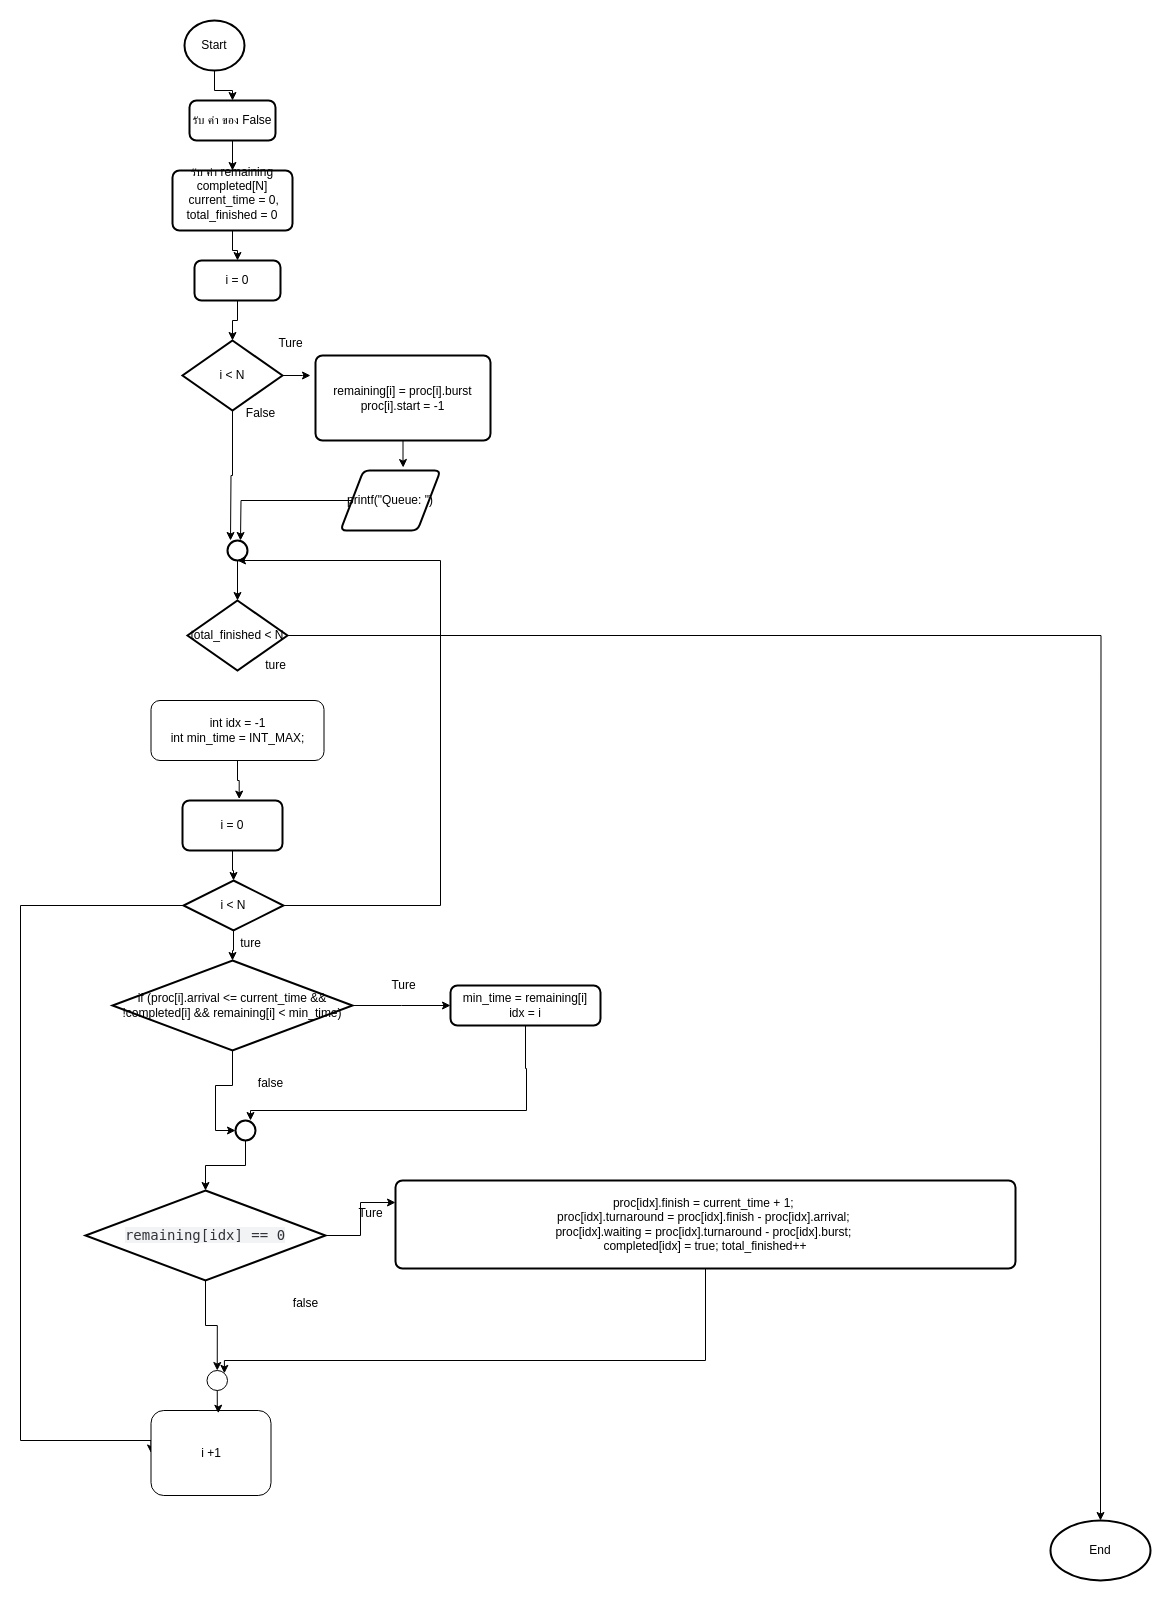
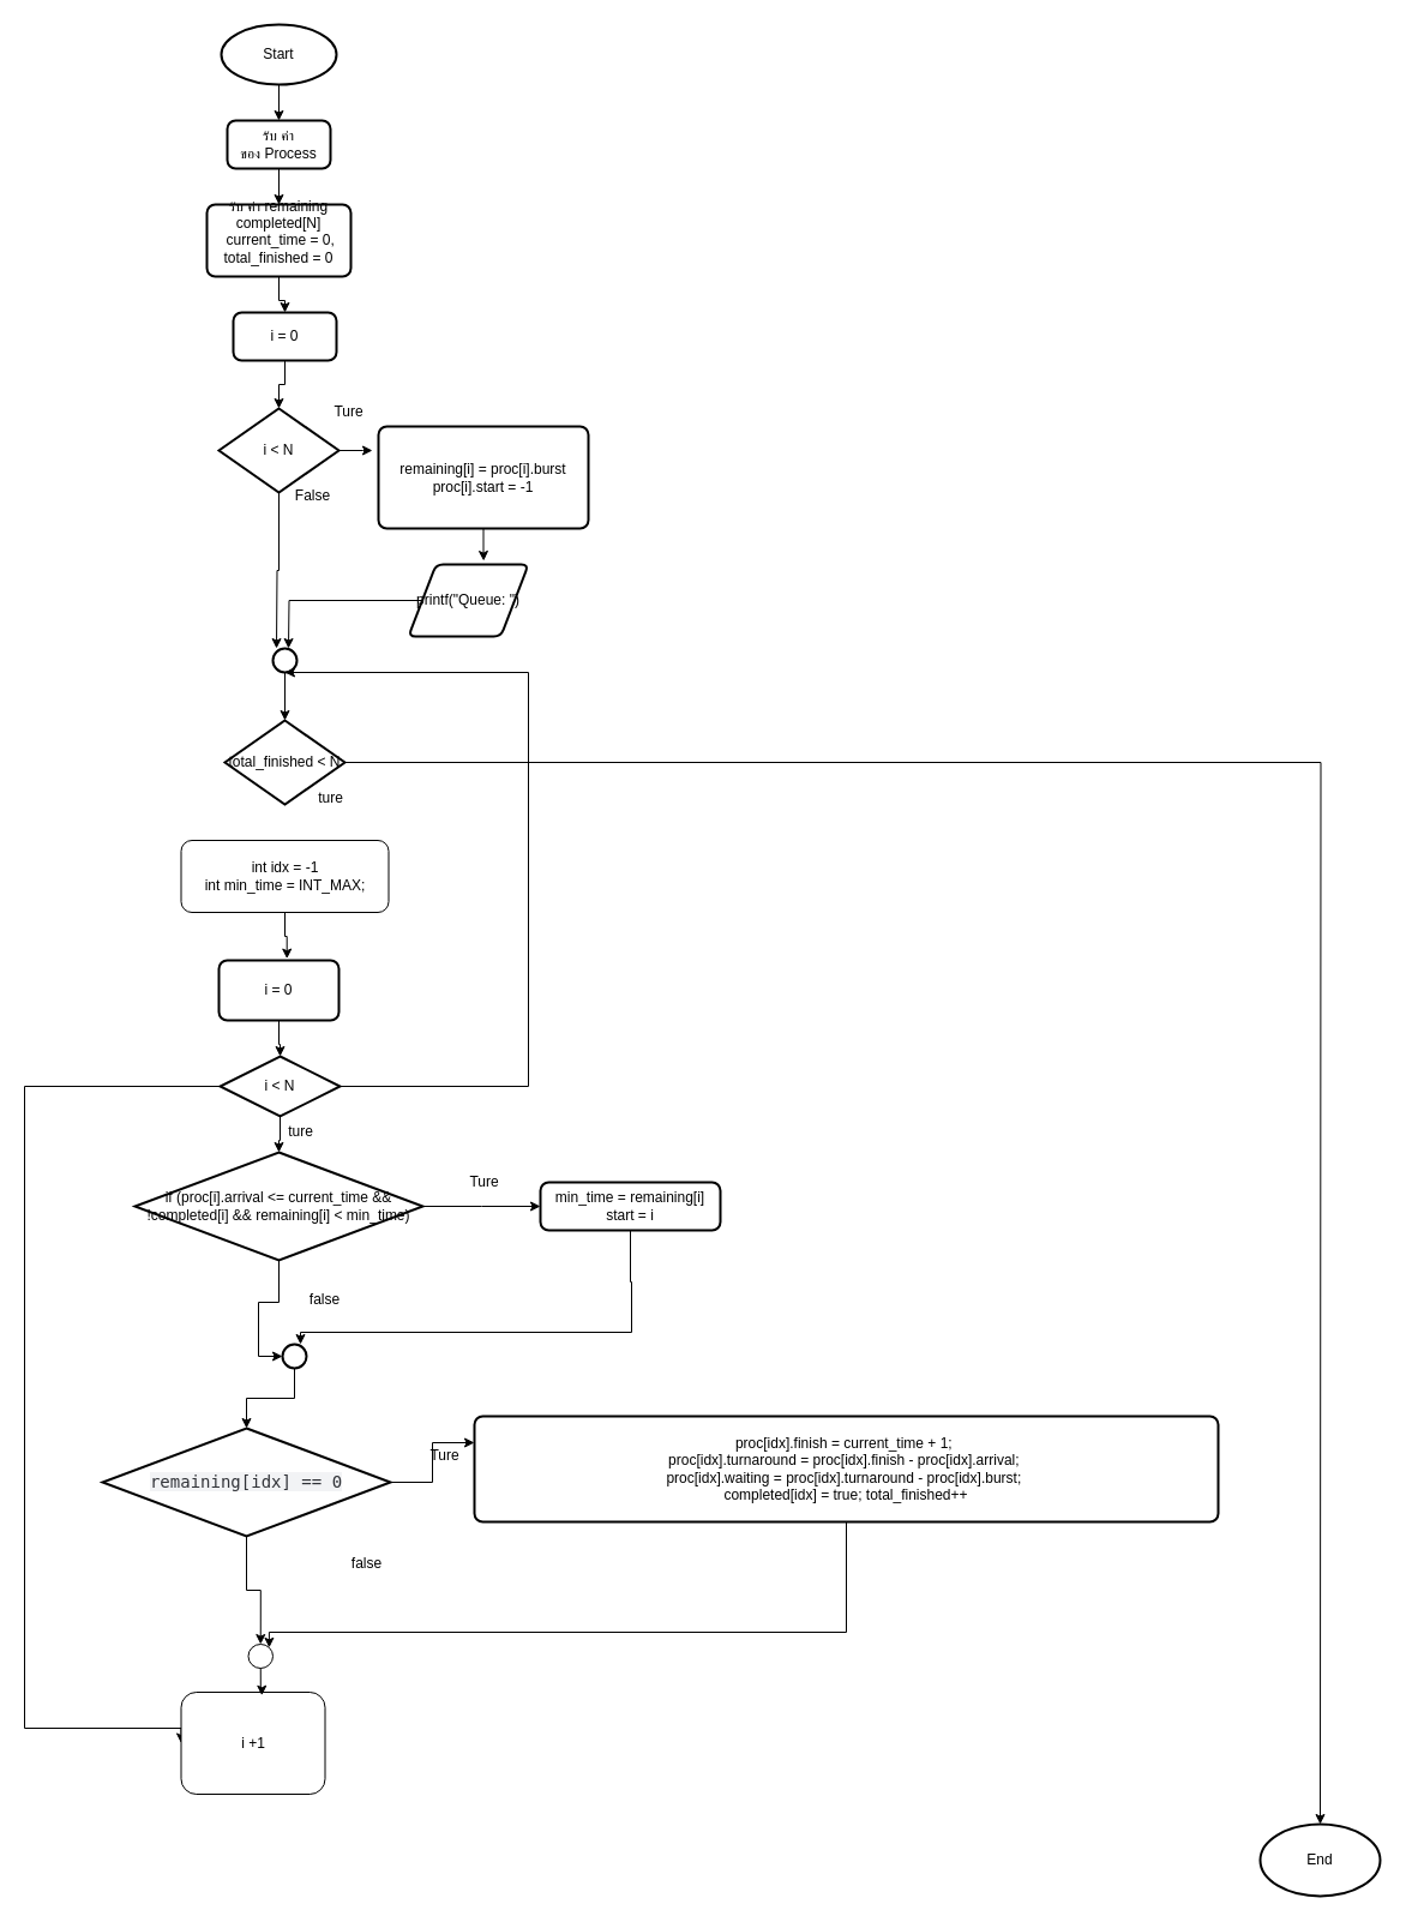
  <mxCell id="0" />
  <mxCell id="1" parent="0" />
  <mxCell id="2" style="edgeStyle=orthogonalEdgeStyle;rounded=0;orthogonalLoop=1;jettySize=auto;html=1;entryX=0.5;entryY=0;entryDx=0;entryDy=0;" edge="1" parent="1" source="3" target="5"><mxGeometry relative="1" as="geometry" /></mxCell>
- <mxCell id="3" value="Start" style="strokeWidth=2;html=1;shape=mxgraph.flowchart.start_1;whiteSpace=wrap;" vertex="1" parent="1"><mxGeometry x="184" y="20" width="60" height="50" as="geometry" /></mxCell>
+ <mxCell id="3" value="Start" style="strokeWidth=2;html=1;shape=mxgraph.flowchart.start_1;whiteSpace=wrap;" vertex="1" parent="1"><mxGeometry x="184" y="20" width="96" height="50" as="geometry" /></mxCell>
  <mxCell id="4" style="edgeStyle=orthogonalEdgeStyle;rounded=0;orthogonalLoop=1;jettySize=auto;html=1;entryX=0.5;entryY=0;entryDx=0;entryDy=0;" edge="1" parent="1" source="5" target="7"><mxGeometry relative="1" as="geometry" /></mxCell>
- <mxCell id="5" value="รับ ค่า ของ&amp;nbsp;False" style="rounded=1;whiteSpace=wrap;html=1;absoluteArcSize=1;arcSize=14;strokeWidth=2;" vertex="1" parent="1"><mxGeometry x="189" y="100" width="86" height="40" as="geometry" /></mxCell>
+ <mxCell id="5" value="รับ ค่า ของ&amp;nbsp;Process" style="rounded=1;whiteSpace=wrap;html=1;absoluteArcSize=1;arcSize=14;strokeWidth=2;" vertex="1" parent="1"><mxGeometry x="189" y="100" width="86" height="40" as="geometry" /></mxCell>
  <mxCell id="6" style="edgeStyle=orthogonalEdgeStyle;rounded=0;orthogonalLoop=1;jettySize=auto;html=1;entryX=0.5;entryY=0;entryDx=0;entryDy=0;" edge="1" parent="1" source="7" target="8"><mxGeometry relative="1" as="geometry" /></mxCell>
  <mxCell id="7" value="รับ ค่า remaining&lt;div&gt;completed[N]&lt;/div&gt;&lt;div&gt;&amp;nbsp;current_time = 0, total_finished = 0&lt;br&gt;&lt;div&gt;&lt;span style=&quot;color: rgba(0, 0, 0, 0); font-family: monospace; font-size: 0px; text-align: start; text-wrap-mode: nowrap;&quot;&gt;completed[N]%3CmxGraphModel%3E%3Croot%3E%3CmxCell%20id%3D%220%22%2F%3E%3CmxCell%20id%3D%221%22%20parent%3D%220%22%2F%3E%3CmxCell%20id%3D%222%22%20value%3D%22%E0%B8%A3%E0%B8%B1%E0%B8%9A%20%E0%B8%84%E0%B9%88%E0%B8%B2%20%E0%B8%82%E0%B8%AD%E0%B8%87%26amp%3Bnbsp%3BProcess%22%20style%3D%22rounded%3D1%3BwhiteSpace%3Dwrap%3Bhtml%3D1%3BabsoluteArcSize%3D1%3BarcSize%3D14%3BstrokeWidth%3D2%3B%22%20vertex%3D%221%22%20parent%3D%221%22%3E%3CmxGeometry%20x%3D%22319%22%20y%3D%22120%22%20width%3D%2286%22%20height%3D%2240%22%20as%3D%22geometry%22%2F%3E%3C%2FmxCell%3E%3C%2Froot%3E%3C%2FmxGraphModel%3Eint remaining[N];&lt;/span&gt;&lt;/div&gt;&lt;/div&gt;" style="rounded=1;whiteSpace=wrap;html=1;absoluteArcSize=1;arcSize=14;strokeWidth=2;" vertex="1" parent="1"><mxGeometry x="172" y="170" width="120" height="60" as="geometry" /></mxCell>
  <mxCell id="8" value="i = 0" style="rounded=1;whiteSpace=wrap;html=1;absoluteArcSize=1;arcSize=14;strokeWidth=2;" vertex="1" parent="1"><mxGeometry x="194" y="260" width="86" height="40" as="geometry" /></mxCell>
  <mxCell id="9" style="edgeStyle=orthogonalEdgeStyle;rounded=0;orthogonalLoop=1;jettySize=auto;html=1;" edge="1" parent="1" source="11"><mxGeometry relative="1" as="geometry"><mxPoint x="230" y="540" as="targetPoint" /></mxGeometry></mxCell>
  <mxCell id="10" style="edgeStyle=orthogonalEdgeStyle;rounded=0;orthogonalLoop=1;jettySize=auto;html=1;" edge="1" parent="1" source="11"><mxGeometry relative="1" as="geometry"><mxPoint x="310" y="375" as="targetPoint" /></mxGeometry></mxCell>
  <mxCell id="11" value="i &amp;lt; N" style="strokeWidth=2;html=1;shape=mxgraph.flowchart.decision;whiteSpace=wrap;" vertex="1" parent="1"><mxGeometry x="182" y="340" width="100" height="70" as="geometry" /></mxCell>
  <mxCell id="12" style="edgeStyle=orthogonalEdgeStyle;rounded=0;orthogonalLoop=1;jettySize=auto;html=1;entryX=0.5;entryY=0;entryDx=0;entryDy=0;entryPerimeter=0;" edge="1" parent="1" source="8" target="11"><mxGeometry relative="1" as="geometry" /></mxCell>
  <mxCell id="13" value="False" style="text;html=1;align=center;verticalAlign=middle;resizable=0;points=[];autosize=1;strokeColor=none;fillColor=none;" vertex="1" parent="1"><mxGeometry x="235" y="398" width="50" height="30" as="geometry" /></mxCell>
  <mxCell id="14" value="Ture" style="text;html=1;align=center;verticalAlign=middle;resizable=0;points=[];autosize=1;strokeColor=none;fillColor=none;" vertex="1" parent="1"><mxGeometry x="265" y="328" width="50" height="30" as="geometry" /></mxCell>
  <mxCell id="15" value="remaining[i] = proc[i].burst&lt;div&gt;proc[i].start = -1&lt;/div&gt;" style="rounded=1;whiteSpace=wrap;html=1;absoluteArcSize=1;arcSize=14;strokeWidth=2;" vertex="1" parent="1"><mxGeometry x="315" y="355" width="175" height="85" as="geometry" /></mxCell>
  <mxCell id="16" style="edgeStyle=orthogonalEdgeStyle;rounded=0;orthogonalLoop=1;jettySize=auto;html=1;" edge="1" parent="1" source="17"><mxGeometry relative="1" as="geometry"><mxPoint x="240" y="540" as="targetPoint" /></mxGeometry></mxCell>
  <mxCell id="17" value="printf(&quot;Queue: &quot;)" style="shape=parallelogram;html=1;strokeWidth=2;perimeter=parallelogramPerimeter;whiteSpace=wrap;rounded=1;arcSize=12;size=0.23;" vertex="1" parent="1"><mxGeometry x="340" y="470" width="100" height="60" as="geometry" /></mxCell>
  <mxCell id="18" style="edgeStyle=orthogonalEdgeStyle;rounded=0;orthogonalLoop=1;jettySize=auto;html=1;entryX=0.627;entryY=-0.05;entryDx=0;entryDy=0;entryPerimeter=0;" edge="1" parent="1" source="15" target="17"><mxGeometry relative="1" as="geometry" /></mxCell>
  <mxCell id="19" value="" style="strokeWidth=2;html=1;shape=mxgraph.flowchart.start_2;whiteSpace=wrap;" vertex="1" parent="1"><mxGeometry x="227" y="540" width="20" height="20" as="geometry" /></mxCell>
  <mxCell id="20" style="edgeStyle=orthogonalEdgeStyle;rounded=0;orthogonalLoop=1;jettySize=auto;html=1;" edge="1" parent="1" source="21"><mxGeometry relative="1" as="geometry"><mxPoint x="1100" y="1520" as="targetPoint" /></mxGeometry></mxCell>
  <mxCell id="21" value="total_finished &amp;lt; N" style="strokeWidth=2;html=1;shape=mxgraph.flowchart.decision;whiteSpace=wrap;" vertex="1" parent="1"><mxGeometry x="187" y="600" width="100" height="70" as="geometry" /></mxCell>
  <mxCell id="22" style="edgeStyle=orthogonalEdgeStyle;rounded=0;orthogonalLoop=1;jettySize=auto;html=1;entryX=0.5;entryY=0;entryDx=0;entryDy=0;entryPerimeter=0;" edge="1" parent="1" source="19" target="21"><mxGeometry relative="1" as="geometry" /></mxCell>
  <mxCell id="23" value="int idx = -1&lt;div&gt;int min_time = INT_MAX;&lt;/div&gt;" style="rounded=1;whiteSpace=wrap;html=1;" vertex="1" parent="1"><mxGeometry x="150.5" y="700" width="173" height="60" as="geometry" /></mxCell>
  <mxCell id="24" value="i = 0" style="rounded=1;whiteSpace=wrap;html=1;absoluteArcSize=1;arcSize=14;strokeWidth=2;" vertex="1" parent="1"><mxGeometry x="182" y="800" width="100" height="50" as="geometry" /></mxCell>
  <mxCell id="25" style="edgeStyle=orthogonalEdgeStyle;rounded=0;orthogonalLoop=1;jettySize=auto;html=1;entryX=0;entryY=0.5;entryDx=0;entryDy=0;" edge="1" parent="1" source="26" target="43"><mxGeometry relative="1" as="geometry"><Array as="points"><mxPoint x="20" y="905" /><mxPoint x="20" y="1440" /></Array></mxGeometry></mxCell>
  <mxCell id="26" value=" i &amp;lt; N" style="strokeWidth=2;html=1;shape=mxgraph.flowchart.decision;whiteSpace=wrap;" vertex="1" parent="1"><mxGeometry x="183" y="880" width="100" height="50" as="geometry" /></mxCell>
  <mxCell id="27" style="edgeStyle=orthogonalEdgeStyle;rounded=0;orthogonalLoop=1;jettySize=auto;html=1;" edge="1" parent="1" source="29"><mxGeometry relative="1" as="geometry"><mxPoint x="450" y="1005" as="targetPoint" /></mxGeometry></mxCell>
  <mxCell id="28" style="edgeStyle=orthogonalEdgeStyle;rounded=0;orthogonalLoop=1;jettySize=auto;html=1;entryX=0;entryY=0.5;entryDx=0;entryDy=0;entryPerimeter=0;" edge="1" parent="1" source="29" target="35"><mxGeometry relative="1" as="geometry"><mxPoint x="232" y="1120" as="targetPoint" /></mxGeometry></mxCell>
  <mxCell id="29" value=" if (proc[i].arrival &amp;lt;= current_time &amp;amp;&amp;amp; !completed[i] &amp;amp;&amp;amp; remaining[i] &amp;lt; min_time)" style="strokeWidth=2;html=1;shape=mxgraph.flowchart.decision;whiteSpace=wrap;" vertex="1" parent="1"><mxGeometry x="112" y="960" width="240" height="90" as="geometry" /></mxCell>
  <mxCell id="30" value="Ture" style="text;html=1;align=center;verticalAlign=middle;resizable=0;points=[];autosize=1;strokeColor=none;fillColor=none;" vertex="1" parent="1"><mxGeometry x="377.5" y="970" width="50" height="30" as="geometry" /></mxCell>
  <mxCell id="31" style="edgeStyle=orthogonalEdgeStyle;rounded=0;orthogonalLoop=1;jettySize=auto;html=1;" edge="1" parent="1" source="32"><mxGeometry relative="1" as="geometry"><mxPoint x="250" y="1120" as="targetPoint" /><Array as="points"><mxPoint x="525" y="1068" /><mxPoint x="526" y="1068" /><mxPoint x="526" y="1110" /></Array></mxGeometry></mxCell>
- <mxCell id="32" value="min_time = remaining[i]&lt;div&gt;idx = i&lt;/div&gt;" style="rounded=1;whiteSpace=wrap;html=1;absoluteArcSize=1;arcSize=14;strokeWidth=2;" vertex="1" parent="1"><mxGeometry x="450" y="985" width="150" height="40" as="geometry" /></mxCell>
+ <mxCell id="32" value="min_time = remaining[i]&lt;div&gt;start = i&lt;/div&gt;" style="rounded=1;whiteSpace=wrap;html=1;absoluteArcSize=1;arcSize=14;strokeWidth=2;" vertex="1" parent="1"><mxGeometry x="450" y="985" width="150" height="40" as="geometry" /></mxCell>
  <mxCell id="33" value="false" style="text;html=1;align=center;verticalAlign=middle;resizable=0;points=[];autosize=1;strokeColor=none;fillColor=none;" vertex="1" parent="1"><mxGeometry x="245" y="1068" width="50" height="30" as="geometry" /></mxCell>
  <mxCell id="34" value="" style="edgeStyle=orthogonalEdgeStyle;rounded=0;orthogonalLoop=1;jettySize=auto;html=1;" edge="1" parent="1" source="35" target="38"><mxGeometry relative="1" as="geometry" /></mxCell>
  <mxCell id="35" value="" style="strokeWidth=2;html=1;shape=mxgraph.flowchart.start_2;whiteSpace=wrap;" vertex="1" parent="1"><mxGeometry x="235" y="1120" width="20" height="20" as="geometry" /></mxCell>
  <mxCell id="36" style="edgeStyle=orthogonalEdgeStyle;rounded=0;orthogonalLoop=1;jettySize=auto;html=1;entryX=0;entryY=0.25;entryDx=0;entryDy=0;" edge="1" parent="1" source="38" target="41"><mxGeometry relative="1" as="geometry" /></mxCell>
  <mxCell id="37" style="edgeStyle=orthogonalEdgeStyle;rounded=0;orthogonalLoop=1;jettySize=auto;html=1;entryX=0.5;entryY=0;entryDx=0;entryDy=0;" edge="1" parent="1" source="38" target="44"><mxGeometry relative="1" as="geometry" /></mxCell>
  <mxCell id="38" value="&lt;span style=&quot;color: oklab(0.321 -0.0 -0.009); font-family: &amp;quot;gg mono&amp;quot;, &amp;quot;Source Code Pro&amp;quot;, Consolas, &amp;quot;Andale Mono WT&amp;quot;, &amp;quot;Andale Mono&amp;quot;, &amp;quot;Lucida Console&amp;quot;, &amp;quot;Lucida Sans Typewriter&amp;quot;, &amp;quot;DejaVu Sans Mono&amp;quot;, &amp;quot;Bitstream Vera Sans Mono&amp;quot;, &amp;quot;Liberation Mono&amp;quot;, &amp;quot;Nimbus Mono L&amp;quot;, Monaco, &amp;quot;Courier New&amp;quot;, Courier, monospace; font-size: 14px; text-align: start; white-space: pre; background-color: oklab(0.964 -0.0 -0.003);&quot;&gt;remaining[idx] == 0&lt;/span&gt;" style="strokeWidth=2;html=1;shape=mxgraph.flowchart.decision;whiteSpace=wrap;" vertex="1" parent="1"><mxGeometry x="85" y="1190" width="240" height="90" as="geometry" /></mxCell>
  <mxCell id="39" value="Ture" style="text;html=1;align=center;verticalAlign=middle;resizable=0;points=[];autosize=1;strokeColor=none;fillColor=none;" vertex="1" parent="1"><mxGeometry x="345" y="1198" width="50" height="30" as="geometry" /></mxCell>
  <mxCell id="40" style="edgeStyle=orthogonalEdgeStyle;rounded=0;orthogonalLoop=1;jettySize=auto;html=1;entryX=1;entryY=0;entryDx=0;entryDy=0;" edge="1" parent="1" source="41" target="44"><mxGeometry relative="1" as="geometry"><mxPoint x="440" y="1320" as="targetPoint" /><Array as="points"><mxPoint x="705" y="1360" /><mxPoint x="224" y="1360" /></Array></mxGeometry></mxCell>
  <mxCell id="41" value="proc[idx].finish = current_time + 1;&amp;nbsp;&lt;div&gt;proc[idx].turnaround = proc[idx].finish - proc[idx].arrival;&amp;nbsp;&lt;/div&gt;&lt;div&gt;proc[idx].waiting = proc[idx].turnaround - proc[idx].burst;&amp;nbsp;&lt;/div&gt;&lt;div&gt;completed[idx] = true; total_finished++&lt;/div&gt;" style="rounded=1;whiteSpace=wrap;html=1;absoluteArcSize=1;arcSize=14;strokeWidth=2;" vertex="1" parent="1"><mxGeometry x="395" y="1180" width="620" height="88" as="geometry" /></mxCell>
  <mxCell id="42" value="false" style="text;html=1;align=center;verticalAlign=middle;resizable=0;points=[];autosize=1;strokeColor=none;fillColor=none;" vertex="1" parent="1"><mxGeometry x="280" y="1288" width="50" height="30" as="geometry" /></mxCell>
  <mxCell id="43" value="i +1" style="rounded=1;whiteSpace=wrap;html=1;" vertex="1" parent="1"><mxGeometry x="150.5" y="1410" width="120" height="85" as="geometry" /></mxCell>
  <mxCell id="44" value="" style="ellipse;whiteSpace=wrap;html=1;rounded=1;" vertex="1" parent="1"><mxGeometry x="206.5" y="1370" width="20.5" height="20" as="geometry" /></mxCell>
  <mxCell id="45" style="edgeStyle=orthogonalEdgeStyle;rounded=0;orthogonalLoop=1;jettySize=auto;html=1;entryX=0.561;entryY=0.032;entryDx=0;entryDy=0;entryPerimeter=0;" edge="1" parent="1" source="44" target="43"><mxGeometry relative="1" as="geometry" /></mxCell>
  <mxCell id="46" style="edgeStyle=orthogonalEdgeStyle;rounded=0;orthogonalLoop=1;jettySize=auto;html=1;entryX=0.567;entryY=-0.028;entryDx=0;entryDy=0;entryPerimeter=0;" edge="1" parent="1" source="23" target="24"><mxGeometry relative="1" as="geometry" /></mxCell>
  <mxCell id="47" style="edgeStyle=orthogonalEdgeStyle;rounded=0;orthogonalLoop=1;jettySize=auto;html=1;entryX=0.5;entryY=0;entryDx=0;entryDy=0;entryPerimeter=0;" edge="1" parent="1" source="24" target="26"><mxGeometry relative="1" as="geometry" /></mxCell>
  <mxCell id="48" style="edgeStyle=orthogonalEdgeStyle;rounded=0;orthogonalLoop=1;jettySize=auto;html=1;entryX=0.5;entryY=0;entryDx=0;entryDy=0;entryPerimeter=0;" edge="1" parent="1" source="26" target="29"><mxGeometry relative="1" as="geometry" /></mxCell>
  <mxCell id="49" value="ture" style="text;html=1;align=center;verticalAlign=middle;resizable=0;points=[];autosize=1;strokeColor=none;fillColor=none;" vertex="1" parent="1"><mxGeometry x="230" y="928" width="40" height="30" as="geometry" /></mxCell>
  <mxCell id="50" style="edgeStyle=orthogonalEdgeStyle;rounded=0;orthogonalLoop=1;jettySize=auto;html=1;entryX=0.5;entryY=1;entryDx=0;entryDy=0;entryPerimeter=0;" edge="1" parent="1" source="26" target="19"><mxGeometry relative="1" as="geometry"><Array as="points"><mxPoint x="440" y="905" /><mxPoint x="440" y="560" /></Array></mxGeometry></mxCell>
  <mxCell id="51" value="ture" style="text;html=1;align=center;verticalAlign=middle;resizable=0;points=[];autosize=1;strokeColor=none;fillColor=none;" vertex="1" parent="1"><mxGeometry x="255" y="650" width="40" height="30" as="geometry" /></mxCell>
  <mxCell id="52" value="End" style="strokeWidth=2;html=1;shape=mxgraph.flowchart.start_1;whiteSpace=wrap;" vertex="1" parent="1"><mxGeometry x="1050" y="1520" width="100" height="60" as="geometry" /></mxCell>
